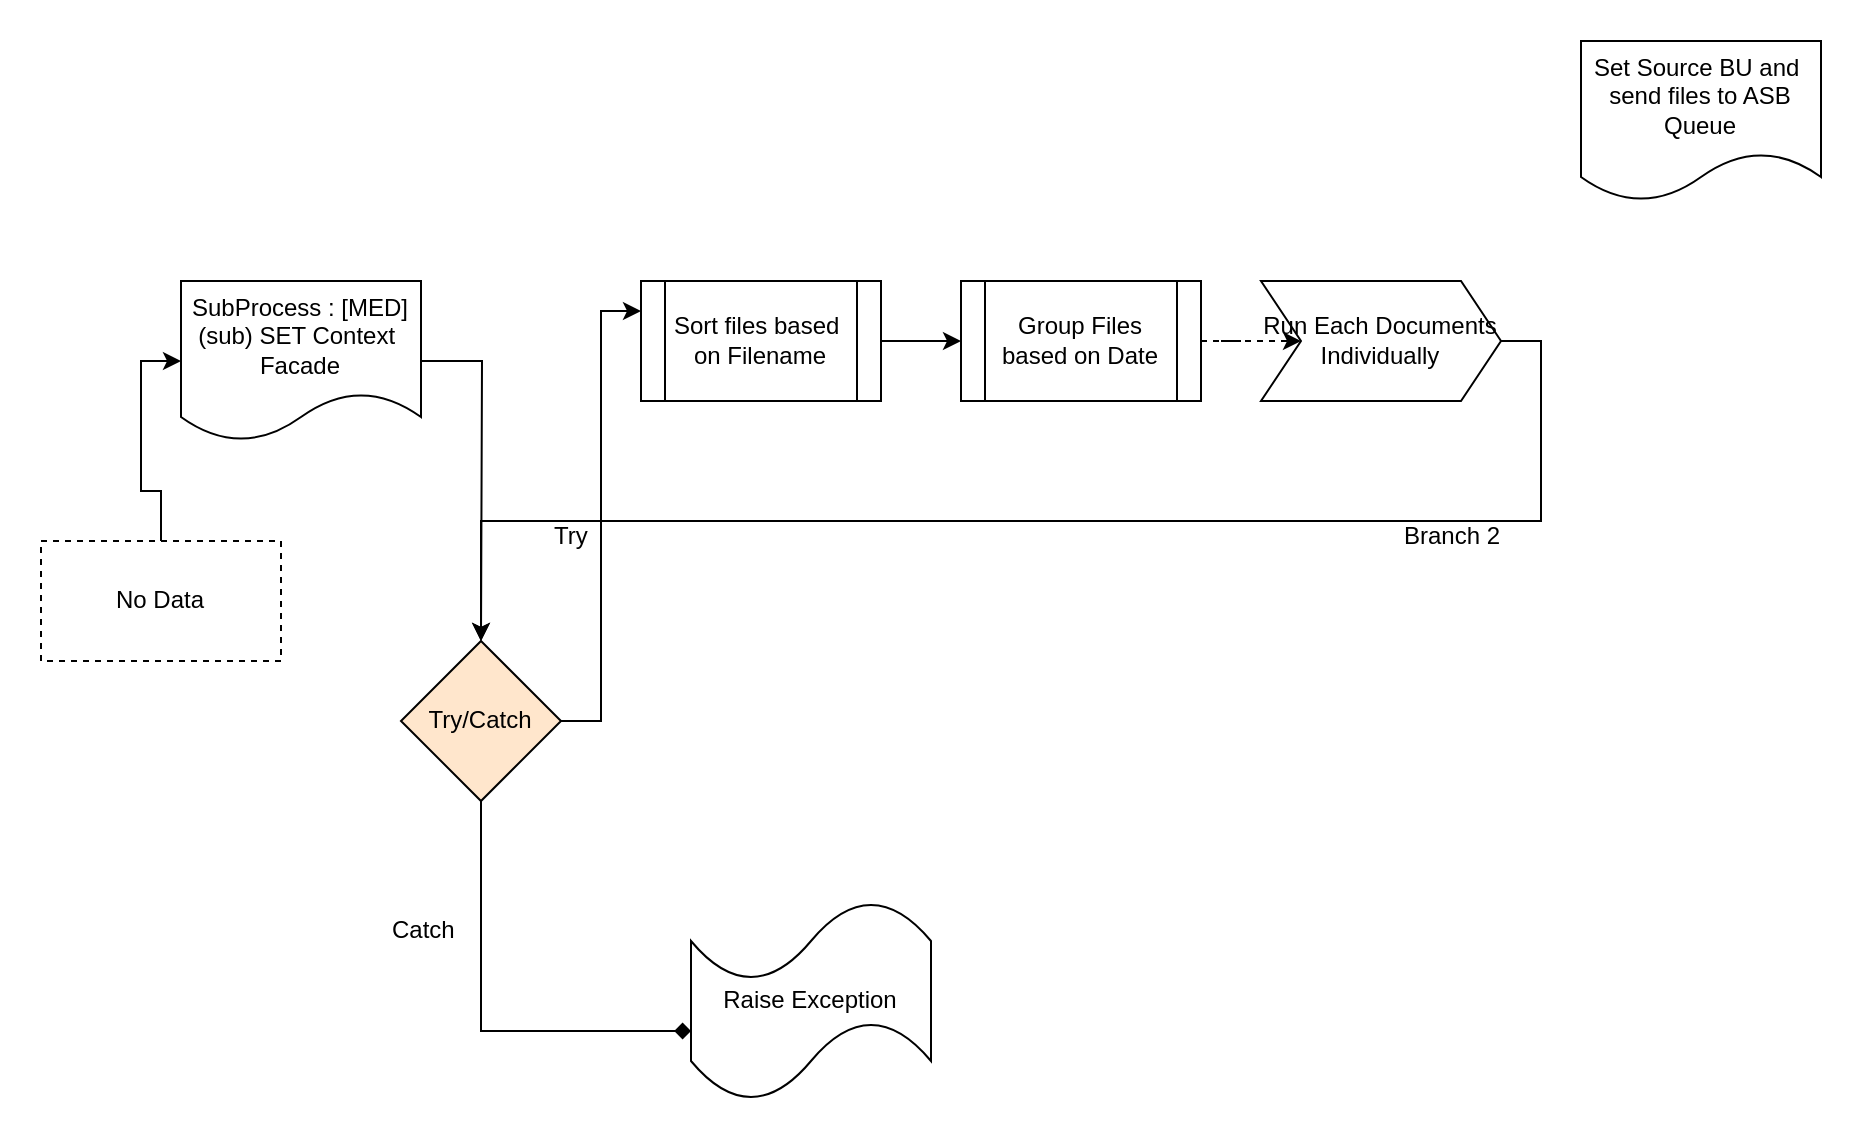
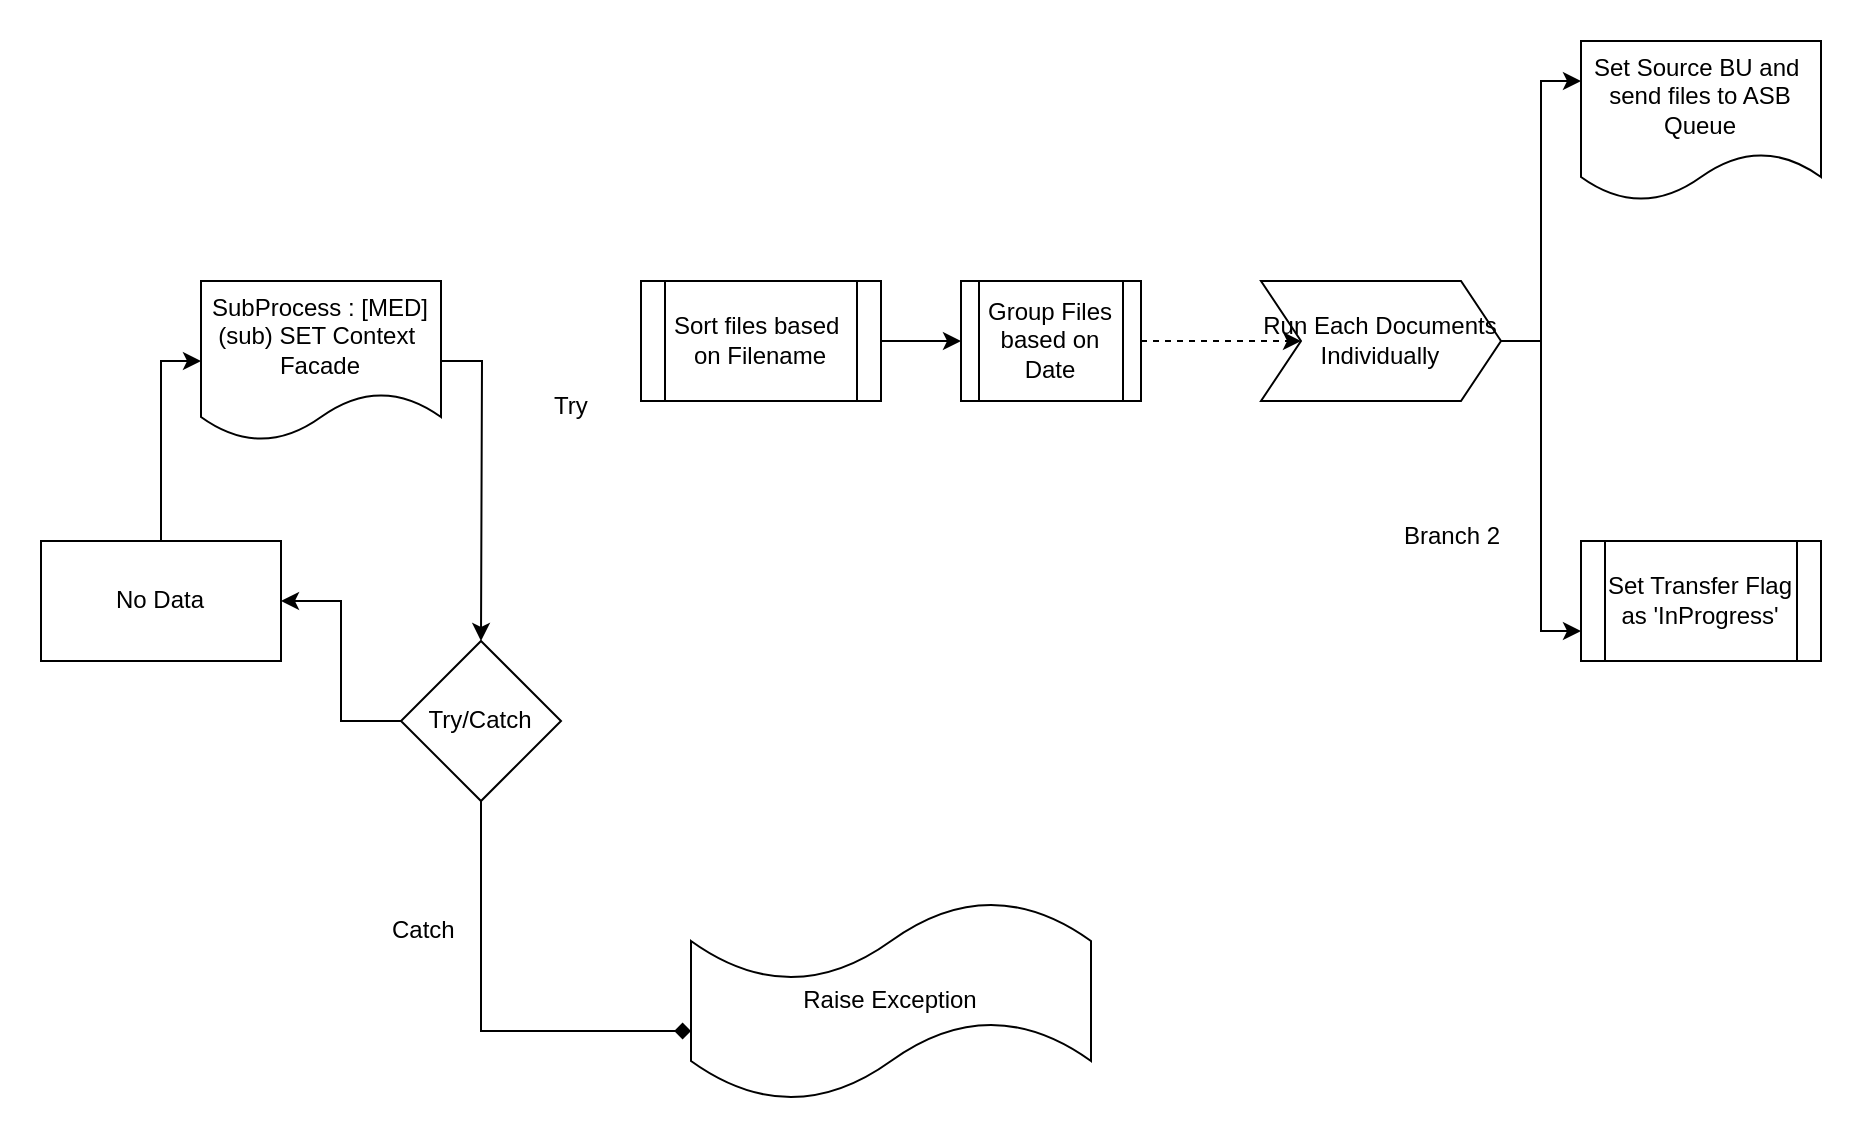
  <mxCell id="0" />
  <mxCell id="1" parent="0" />
  <mxCell id="2" style="edgeStyle=orthogonalEdgeStyle;rounded=0;orthogonalLoop=1;jettySize=auto;html=1;entryX=0;entryY=0.5;entryDx=0;entryDy=0;" parent="1" source="3" target="5" edge="1"><mxGeometry relative="1" as="geometry" /></mxCell>
- <mxCell id="3" value="No Data" style="rounded=0;whiteSpace=wrap;html=1;dashed=1;" parent="1" vertex="1"><mxGeometry x="20" y="270" width="120" height="60" as="geometry" /></mxCell>
+ <mxCell id="3" value="No Data" style="rounded=0;whiteSpace=wrap;html=1;" parent="1" vertex="1"><mxGeometry x="20" y="270" width="120" height="60" as="geometry" /></mxCell>
  <mxCell id="4" style="edgeStyle=orthogonalEdgeStyle;rounded=0;orthogonalLoop=1;jettySize=auto;html=1;" parent="1" source="5" edge="1"><mxGeometry relative="1" as="geometry"><mxPoint x="240" y="320" as="targetPoint" /></mxGeometry></mxCell>
- <mxCell id="5" value="SubProcess : [MED]&lt;br&gt;(sub) SET Context&amp;nbsp;&lt;br&gt;Facade&lt;br&gt;" style="shape=document;whiteSpace=wrap;html=1;boundedLbl=1;" parent="1" vertex="1"><mxGeometry x="90" y="140" width="120" height="80" as="geometry" /></mxCell>
- <mxCell id="6" style="edgeStyle=orthogonalEdgeStyle;rounded=0;orthogonalLoop=1;jettySize=auto;html=1;entryX=0;entryY=0.25;entryDx=0;entryDy=0;" parent="1" source="8" target="10" edge="1"><mxGeometry relative="1" as="geometry" /></mxCell>
+ <mxCell id="5" value="SubProcess : [MED]&lt;br&gt;(sub) SET Context&amp;nbsp;&lt;br&gt;Facade&lt;br&gt;" style="shape=document;whiteSpace=wrap;html=1;boundedLbl=1;" parent="1" vertex="1"><mxGeometry x="100" y="140" width="120" height="80" as="geometry" /></mxCell>
+ <mxCell id="6" style="edgeStyle=orthogonalEdgeStyle;rounded=0;orthogonalLoop=1;jettySize=auto;html=1;" parent="1" source="8" target="3" edge="1"><mxGeometry relative="1" as="geometry" /></mxCell>
  <mxCell id="7" style="edgeStyle=orthogonalEdgeStyle;rounded=0;orthogonalLoop=1;jettySize=auto;html=1;entryX=0;entryY=0.65;entryDx=0;entryDy=0;entryPerimeter=0;endArrow=diamond;" parent="1" source="8" target="12" edge="1"><mxGeometry relative="1" as="geometry"><Array as="points"><mxPoint x="240" y="515" /></Array></mxGeometry></mxCell>
- <mxCell id="8" value="Try/Catch" style="rhombus;whiteSpace=wrap;html=1;fillColor=#ffe6cc;" parent="1" vertex="1"><mxGeometry x="200" y="320" width="80" height="80" as="geometry" /></mxCell>
+ <mxCell id="8" value="Try/Catch" style="rhombus;whiteSpace=wrap;html=1;" parent="1" vertex="1"><mxGeometry x="200" y="320" width="80" height="80" as="geometry" /></mxCell>
  <mxCell id="9" value="" style="edgeStyle=orthogonalEdgeStyle;rounded=0;orthogonalLoop=1;jettySize=auto;html=1;" edge="1" parent="1" source="10" target="15"><mxGeometry relative="1" as="geometry" /></mxCell>
  <mxCell id="10" value="Sort files based&amp;nbsp;&lt;br&gt;on Filename&lt;br&gt;" style="shape=process;whiteSpace=wrap;html=1;backgroundOutline=1;" parent="1" vertex="1"><mxGeometry x="320" y="140" width="120" height="60" as="geometry" /></mxCell>
- <mxCell id="11" value="Try" style="text;html=1;resizable=0;points=[];autosize=1;align=left;verticalAlign=top;spacingTop=-4;" parent="1" vertex="1"><mxGeometry x="275" y="258" width="30" height="20" as="geometry" /></mxCell>
- <mxCell id="12" value="Raise Exception" style="shape=tape;whiteSpace=wrap;html=1;" parent="1" vertex="1"><mxGeometry x="345" y="450" width="120" height="100" as="geometry" /></mxCell>
+ <mxCell id="11" value="Try" style="text;html=1;resizable=0;points=[];autosize=1;align=left;verticalAlign=top;spacingTop=-4;" parent="1" vertex="1"><mxGeometry x="275" y="193" width="30" height="20" as="geometry" /></mxCell>
+ <mxCell id="12" value="Raise Exception" style="shape=tape;whiteSpace=wrap;html=1;" parent="1" vertex="1"><mxGeometry x="345" y="450" width="200" height="100" as="geometry" /></mxCell>
  <mxCell id="13" value="Catch" style="text;html=1;resizable=0;points=[];autosize=1;align=left;verticalAlign=top;spacingTop=-4;" parent="1" vertex="1"><mxGeometry x="194" y="455" width="50" height="20" as="geometry" /></mxCell>
  <mxCell id="14" value="" style="edgeStyle=orthogonalEdgeStyle;rounded=0;orthogonalLoop=1;jettySize=auto;html=1;dashed=1;" edge="1" parent="1" source="15" target="18"><mxGeometry relative="1" as="geometry" /></mxCell>
- <mxCell id="15" value="Group Files based on Date" style="shape=process;whiteSpace=wrap;html=1;backgroundOutline=1;" parent="1" vertex="1"><mxGeometry x="480" y="140" width="120" height="60" as="geometry" /></mxCell>
- <mxCell id="17" style="edgeStyle=orthogonalEdgeStyle;rounded=0;orthogonalLoop=1;jettySize=auto;html=1;exitX=1;exitY=0.5;exitDx=0;exitDy=0;" edge="1" parent="1" source="18" target="8"><mxGeometry relative="1" as="geometry" /></mxCell>
+ <mxCell id="15" value="Group Files based on Date" style="shape=process;whiteSpace=wrap;html=1;backgroundOutline=1;" parent="1" vertex="1"><mxGeometry x="480" y="140" width="90" height="60" as="geometry" /></mxCell>
+ <mxCell id="16" style="edgeStyle=orthogonalEdgeStyle;rounded=0;orthogonalLoop=1;jettySize=auto;html=1;exitX=1;exitY=0.5;exitDx=0;exitDy=0;entryX=0;entryY=0.75;entryDx=0;entryDy=0;" edge="1" parent="1" source="18" target="20"><mxGeometry relative="1" as="geometry"><Array as="points"><mxPoint x="770" y="170" /><mxPoint x="770" y="315" /></Array></mxGeometry></mxCell>
+ <mxCell id="17" style="edgeStyle=orthogonalEdgeStyle;rounded=0;orthogonalLoop=1;jettySize=auto;html=1;exitX=1;exitY=0.5;exitDx=0;exitDy=0;entryX=0;entryY=0.25;entryDx=0;entryDy=0;" edge="1" parent="1" source="18" target="19"><mxGeometry relative="1" as="geometry" /></mxCell>
  <mxCell id="18" value="Run Each Documents&lt;br&gt;Individually&lt;br&gt;" style="shape=step;perimeter=stepPerimeter;whiteSpace=wrap;html=1;fixedSize=1;" vertex="1" parent="1"><mxGeometry x="630" y="140" width="120" height="60" as="geometry" /></mxCell>
  <mxCell id="19" value="Set Source BU and&amp;nbsp;&lt;br&gt;send files to ASB Queue&lt;br&gt;" style="shape=document;whiteSpace=wrap;html=1;boundedLbl=1;" vertex="1" parent="1"><mxGeometry x="790" width="120" height="80" as="geometry" y="20" /></mxCell>
+ <mxCell id="20" value="Set Transfer Flag as 'InProgress'" style="shape=process;whiteSpace=wrap;html=1;backgroundOutline=1;" vertex="1" parent="1"><mxGeometry x="790" y="270" width="120" height="60" as="geometry" /></mxCell>
  <mxCell id="21" value="Branch 2" style="text;html=1;resizable=0;points=[];autosize=1;align=left;verticalAlign=top;spacingTop=-4;" vertex="1" parent="1"><mxGeometry x="700" y="258" width="60" height="20" as="geometry" /></mxCell>
